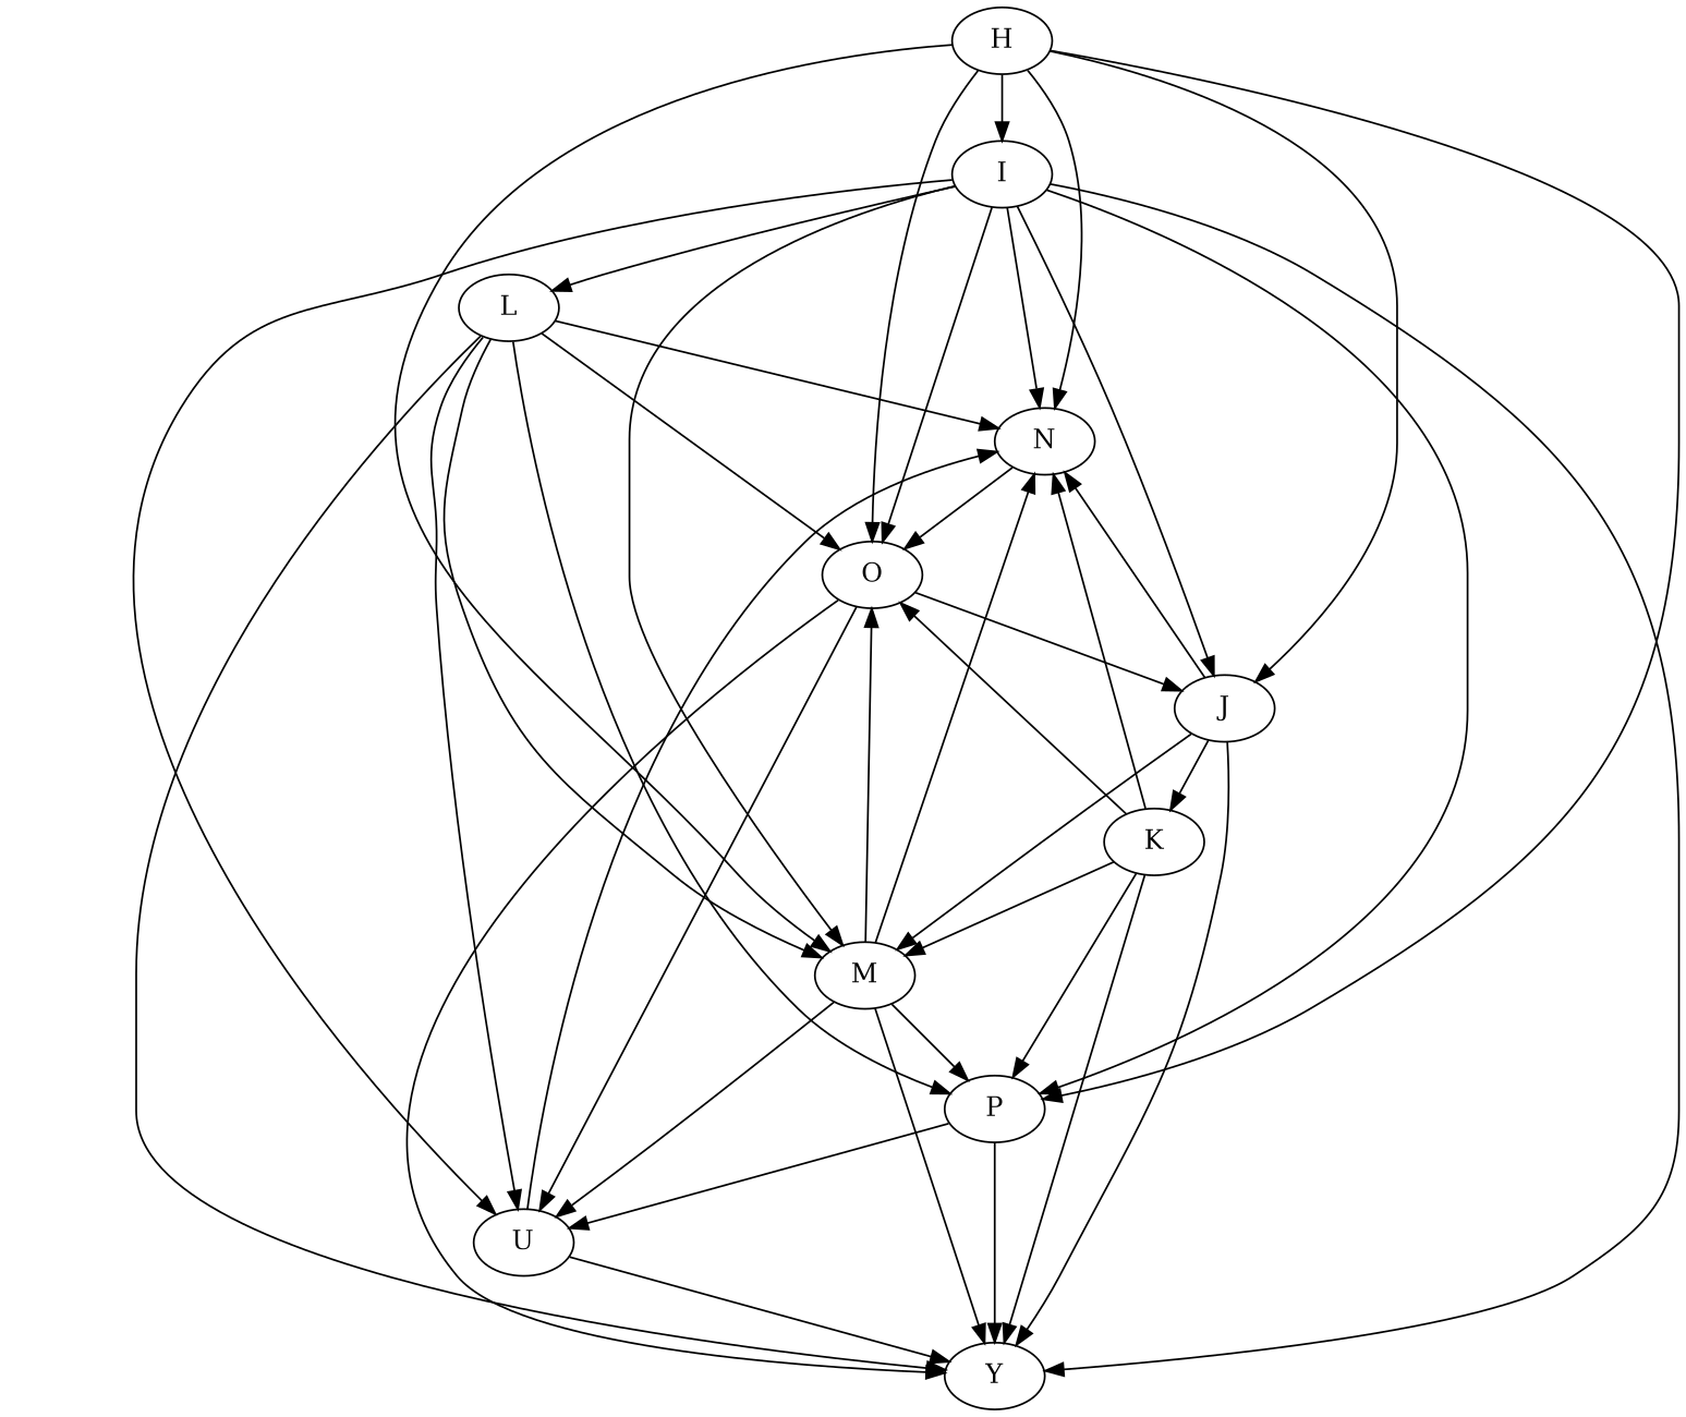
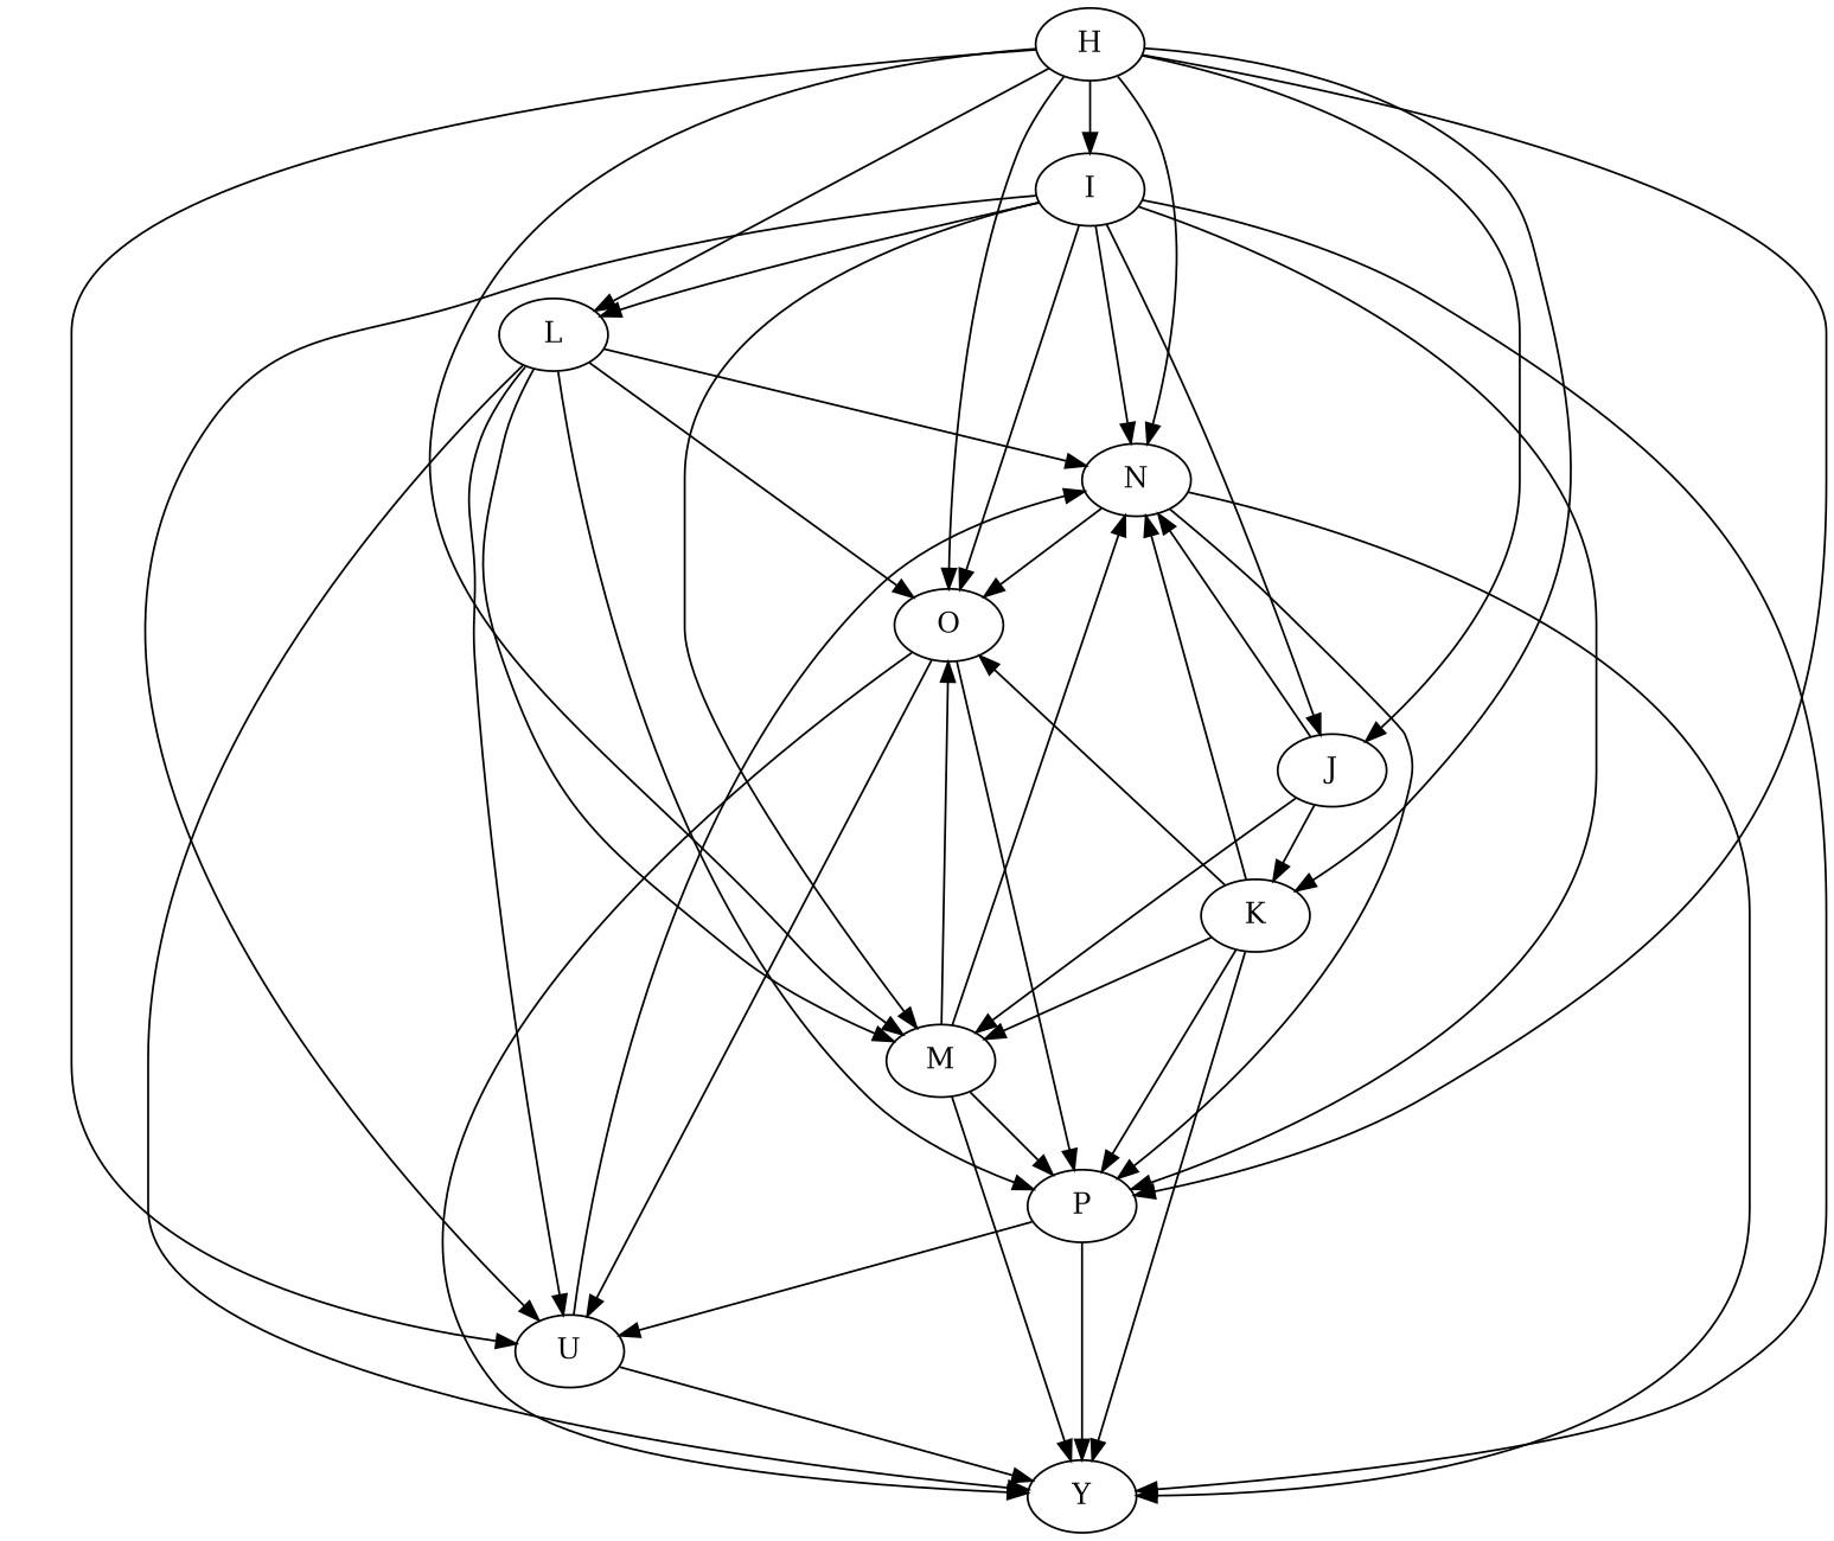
  digraph {
    H
    I
    L
    N
    P
    O
    K
    J
    M
    Y
    U
    H -> I
+   H -> L
    H -> N
    H -> P
    H -> O
+   H -> K
    H -> J
    H -> M
    I -> L
    I -> N
    I -> P
    I -> O
    I -> J
    I -> M
    I -> Y
    I -> U
    L -> N
    L -> P
    L -> O
    L -> M
    L -> Y
    L -> U
+   N -> P
    N -> O
-   J -> Y
+   N -> Y
    P -> Y
    P -> U
-   O -> J
+   O -> P
    O -> Y
    O -> U
    K -> N
    K -> P
    K -> O
    K -> M
    K -> Y
    J -> N
    J -> K
    J -> M
    M -> N
    M -> P
    M -> O
    M -> Y
-   M -> U
+   H -> U
    U -> N
    U -> Y
  }
